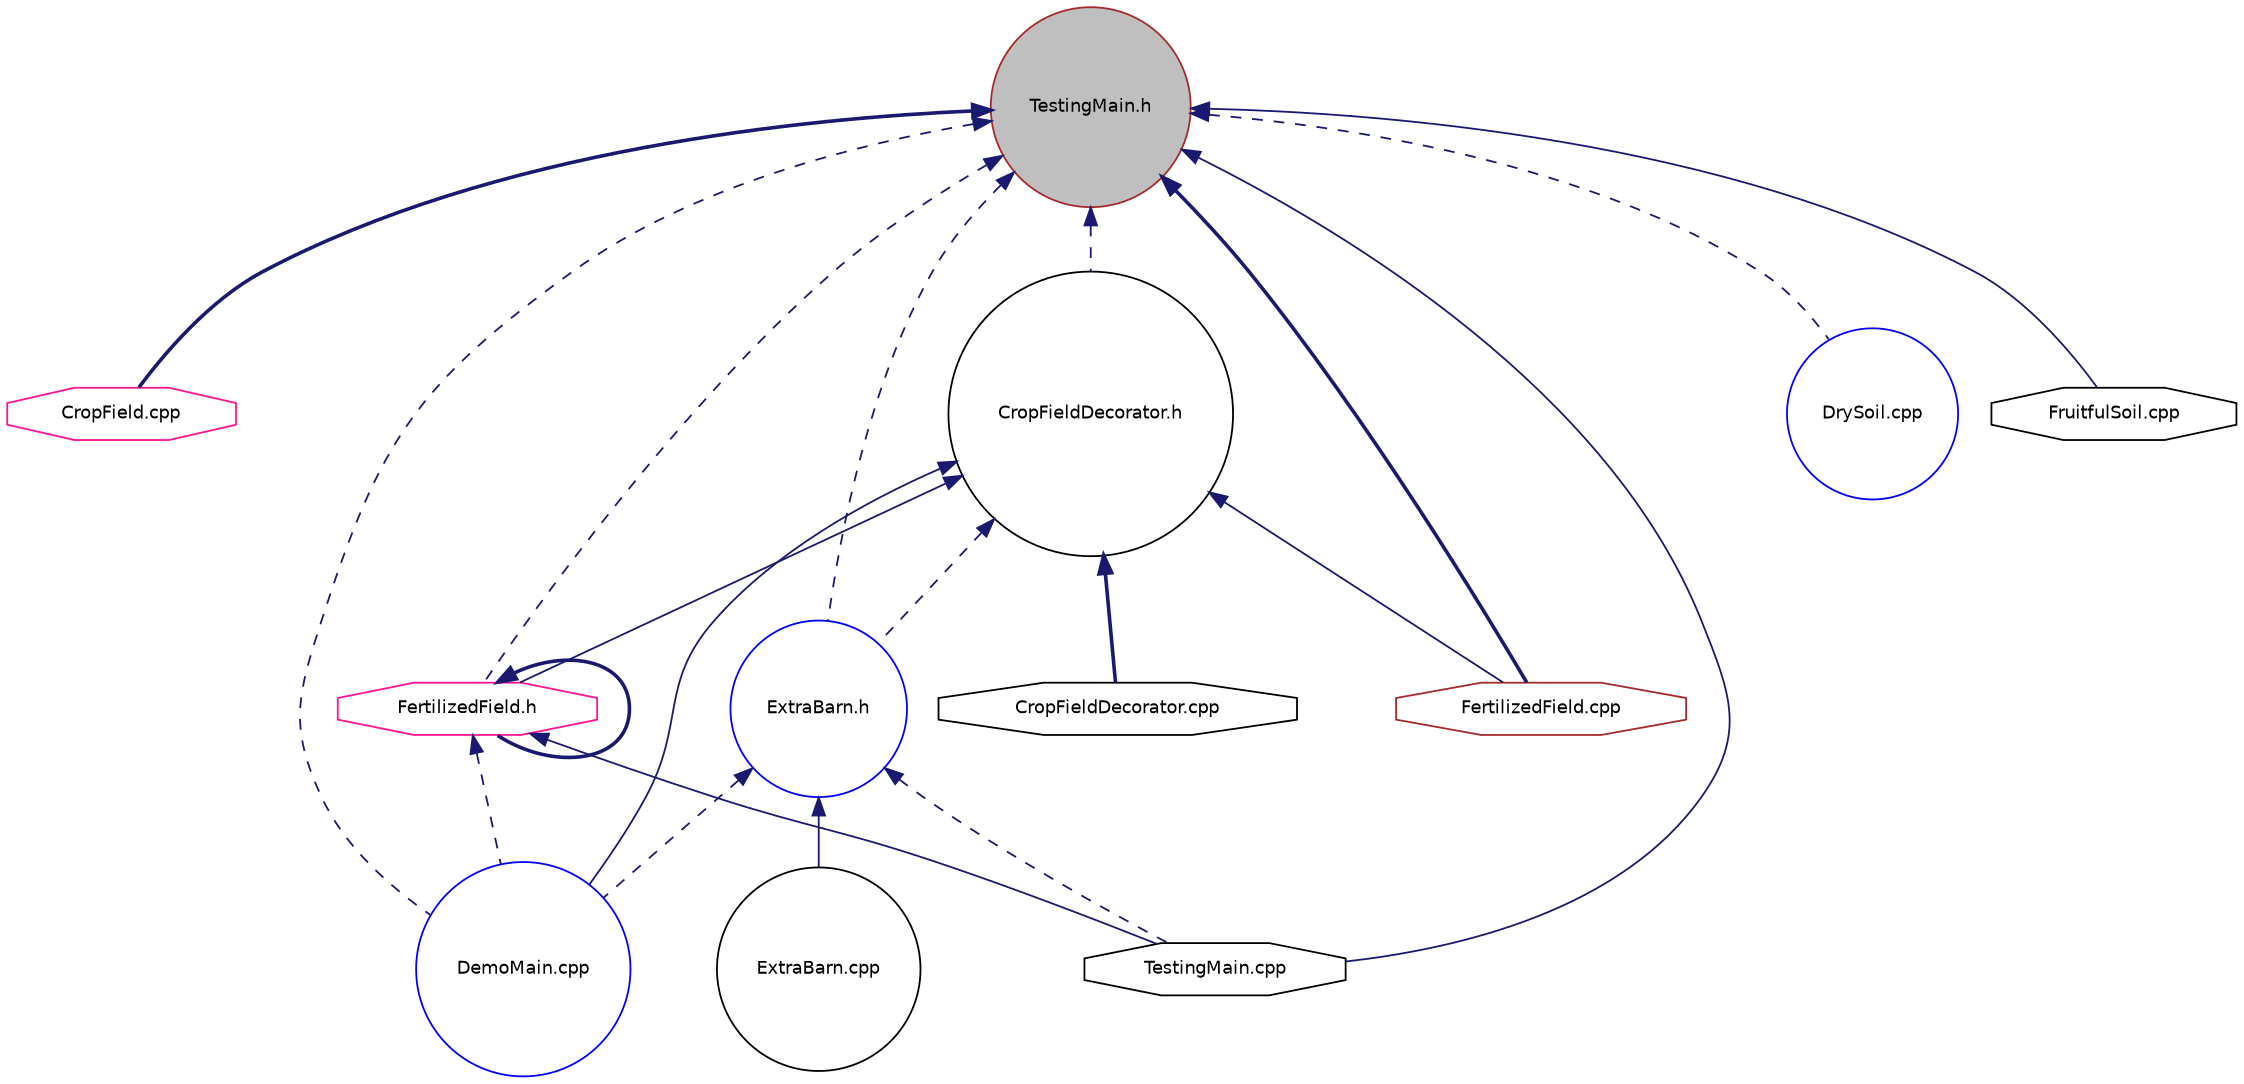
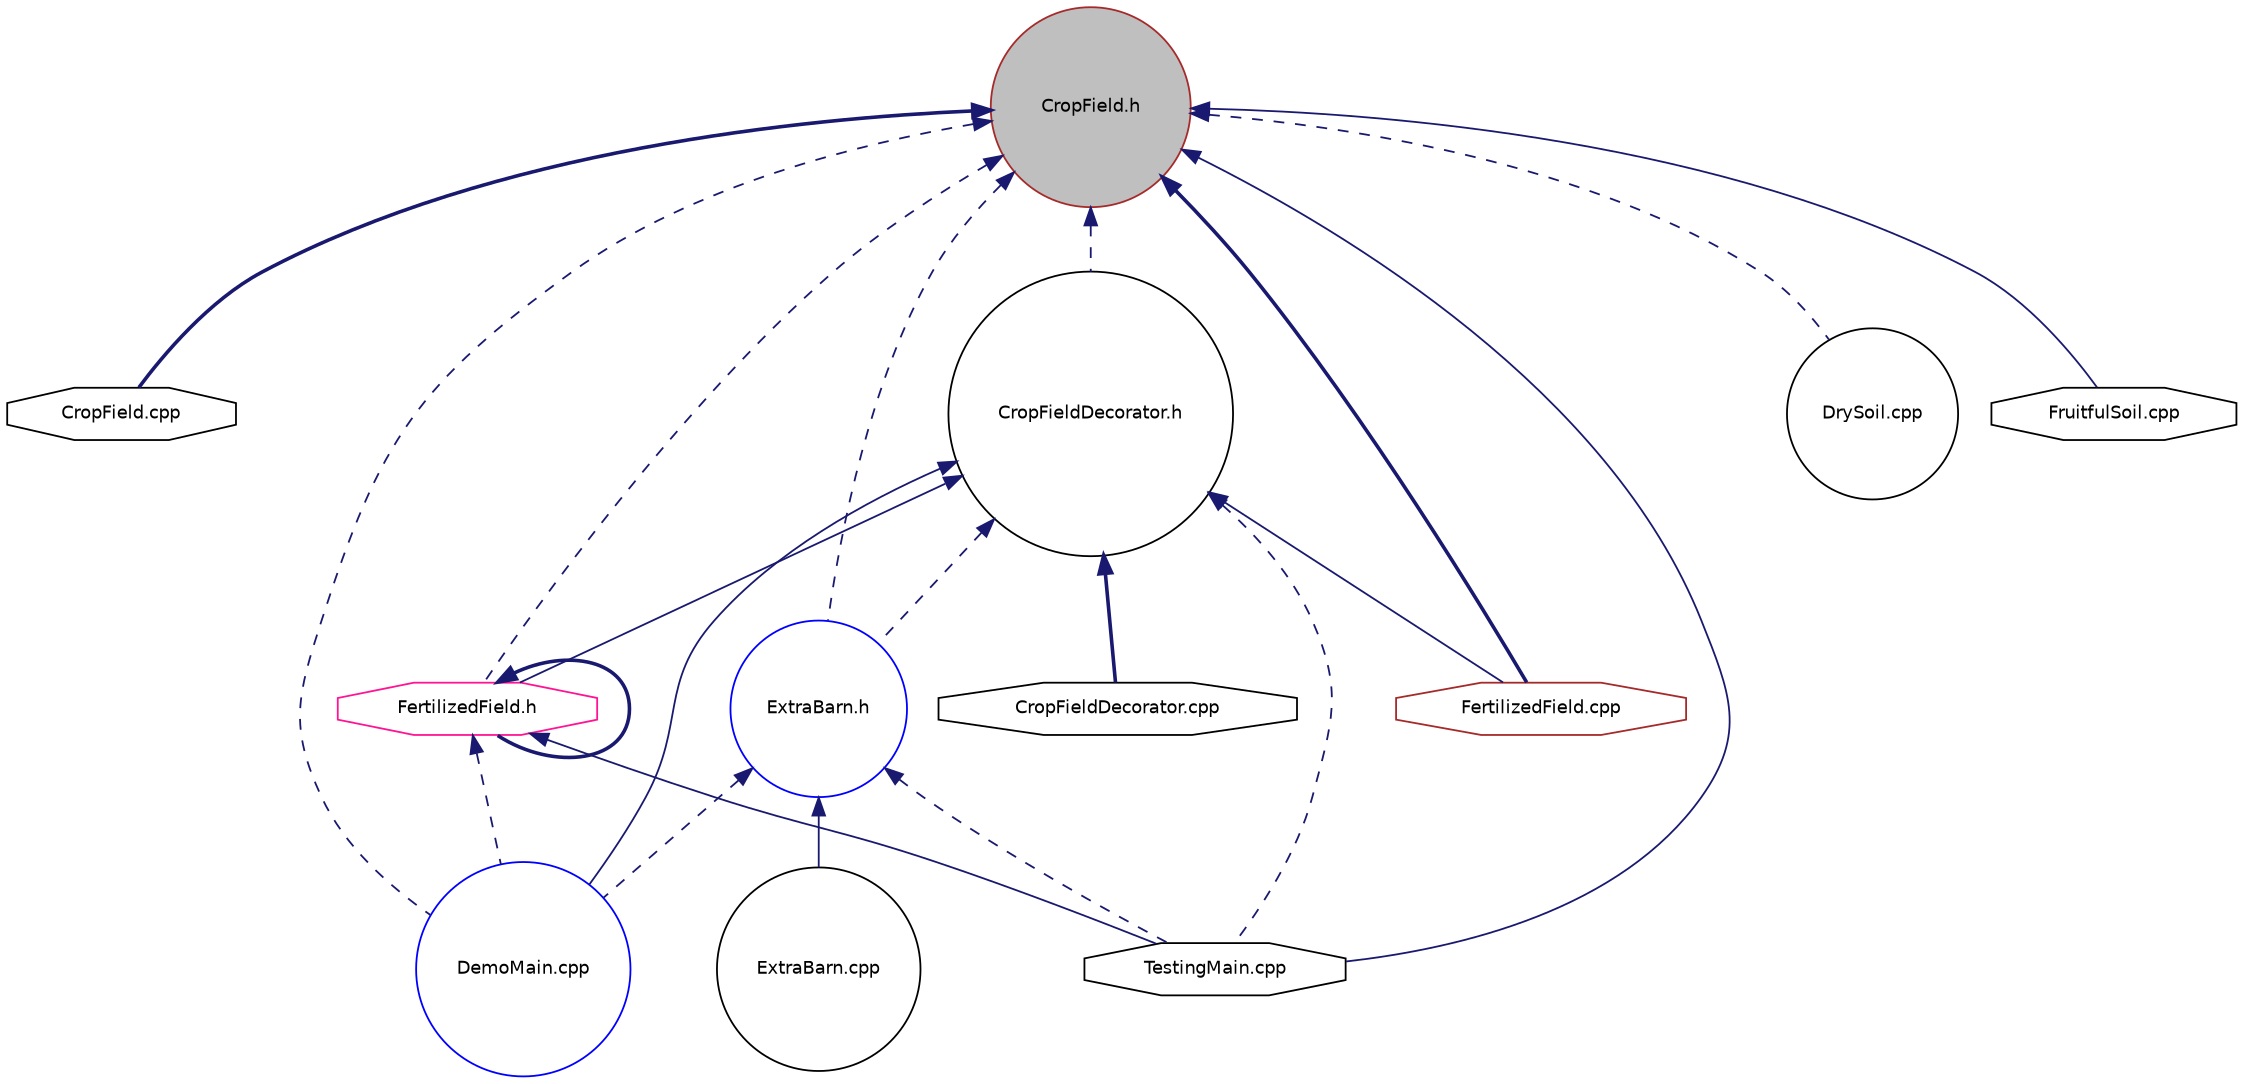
  digraph {
    node [color=black fillcolor=white fontname=Helvetica fontsize=10 shape=circle style=filled]
    edge [color=midnightblue dir=back fontname=Helvetica fontsize=10 labelfontname=Helvetica labelfontsize=10 style=dashed]
-   n1 [color=brown fillcolor=grey75 fontcolor=black height=0.2 label="TestingMain.h" width=0.4]
-   n2 [color=deeppink height=0.2 label="CropField.cpp" shape=octagon width=0.4]
+   n1 [color=brown fillcolor=grey75 fontcolor=black height=0.2 label="CropField.h" width=0.4]
+   n2 [height=0.2 label="CropField.cpp" shape=octagon width=0.4]
    n3 [height=0.2 label="CropFieldDecorator.h" width=0.4]
    n4 [color=blue height=0.2 label="DemoMain.cpp" width=0.4]
    n5 [color=blue height=0.2 label="ExtraBarn.h" width=0.4]
    n6 [height=0.2 label="TestingMain.cpp" shape=octagon width=0.4]
    n7 [color=brown height=0.2 label="FertilizedField.cpp" shape=octagon width=0.4]
    n8 [color=deeppink height=0.2 label="FertilizedField.h" shape=octagon width=0.4]
-   n9 [color=blue height=0.2 label="DrySoil.cpp" width=0.4]
+   n9 [height=0.2 label="DrySoil.cpp" width=0.4]
    n10 [height=0.2 label="FruitfulSoil.cpp" shape=octagon width=0.4]
    n11 [height=0.2 label="CropFieldDecorator.cpp" shape=octagon width=0.4]
    n12 [height=0.2 label="ExtraBarn.cpp" width=0.4]
    n1 -> n2 [style=bold]
    n1 -> n3
    n1 -> n4
    n1 -> n5
    n1 -> n6 [style=solid]
    n1 -> n7 [style=bold]
    n1 -> n8
    n1 -> n9
    n1 -> n10 [style=solid]
    n3 -> n4 [style=solid]
    n3 -> n5
+   n3 -> n6
    n3 -> n7 [style=solid]
    n3 -> n8 [style=solid]
    n3 -> n11 [style=bold]
    n5 -> n4
    n5 -> n6
    n5 -> n12 [style=solid]
    n8 -> n4
    n8 -> n6 [style=solid]
    n8 -> n8 [style=bold]
  }
